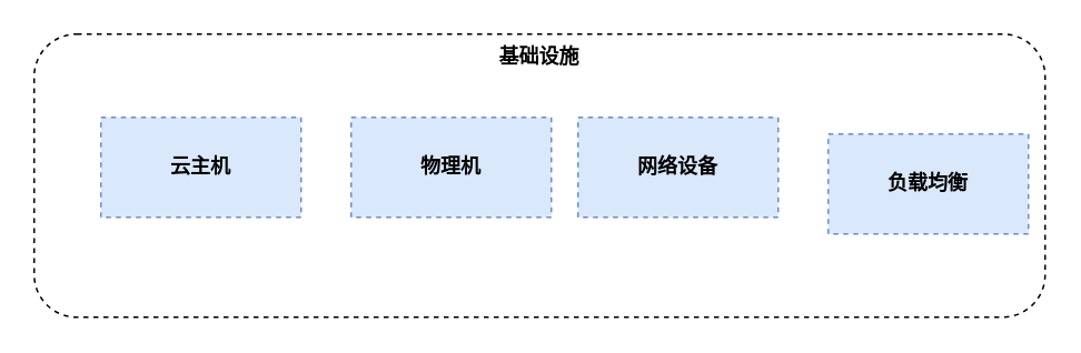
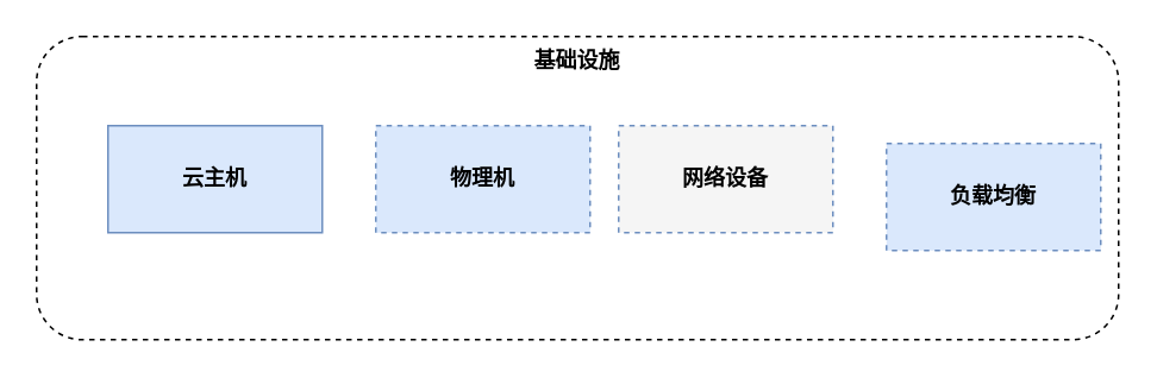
  <mxCell id="0" />
  <mxCell id="1" parent="0" />
  <mxCell id="2" value="&lt;b&gt;基础设施&lt;/b&gt;" style="rounded=1;whiteSpace=wrap;html=1;dashed=1;align=center;verticalAlign=top;horizontal=1;labelBorderColor=none;" vertex="1" parent="1"><mxGeometry x="20" y="20" width="606" height="170" as="geometry" /></mxCell>
- <mxCell id="3" value="云主机 " style="rounded=0;whiteSpace=wrap;html=1;dashed=1;align=center;fontStyle=1;fillColor=#dae8fc;strokeColor=#6c8ebf;" vertex="1" parent="1"><mxGeometry x="60" y="70" width="120" height="60" as="geometry" /></mxCell>
+ <mxCell id="3" value="云主机 " style="rounded=0;whiteSpace=wrap;html=1;dashed=0;align=center;fontStyle=1;fillColor=#dae8fc;strokeColor=#6c8ebf;" vertex="1" parent="1"><mxGeometry x="60" y="70" width="120" height="60" as="geometry" /></mxCell>
  <mxCell id="4" value="物理机" style="rounded=0;whiteSpace=wrap;html=1;dashed=1;align=center;fontStyle=1;fillColor=#dae8fc;strokeColor=#6c8ebf;" vertex="1" parent="1"><mxGeometry x="210" y="70" width="120" height="60" as="geometry" /></mxCell>
- <mxCell id="5" value="网络设备" style="rounded=0;whiteSpace=wrap;html=1;dashed=1;align=center;fontStyle=1;fillColor=#dae8fc;strokeColor=#6c8ebf;" vertex="1" parent="1"><mxGeometry x="346" y="70" width="120" height="60" as="geometry" /></mxCell>
+ <mxCell id="5" value="网络设备" style="rounded=0;whiteSpace=wrap;html=1;dashed=1;align=center;fontStyle=1;fillColor=#f5f5f5;strokeColor=#6c8ebf;" vertex="1" parent="1"><mxGeometry x="346" y="70" width="120" height="60" as="geometry" /></mxCell>
  <mxCell id="6" value="负载均衡" style="rounded=0;whiteSpace=wrap;html=1;dashed=1;align=center;fontStyle=1;fillColor=#dae8fc;strokeColor=#6c8ebf;" vertex="1" parent="1"><mxGeometry x="496" y="80" width="120" height="60" as="geometry" /></mxCell>
